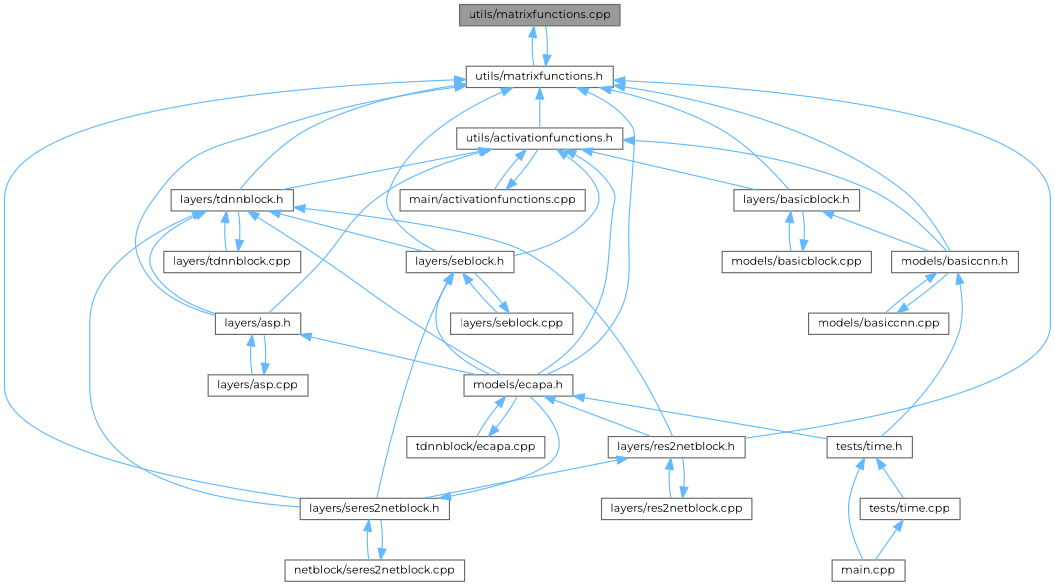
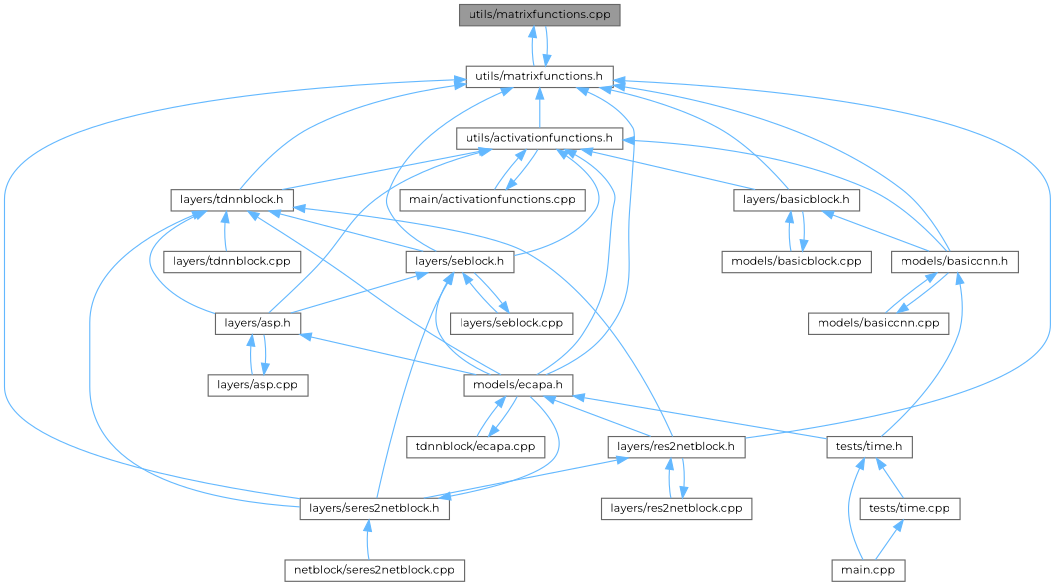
  digraph {
    fontname=Montserrat
    node [color=grey40 fillcolor=white fontname=Montserrat fontsize=10 shape=box style=filled]
    edge [color=steelblue1 dir=back fontname=Montserrat fontsize=10 labelfontname=Helvetica labelfontsize=10 style=solid]
    n1 [color=gray40 fillcolor=grey60 fontcolor=black height=0.2 label="utils/matrixfunctions.cpp" width=0.4]
    n2 [height=0.2 label="utils/matrixfunctions.h" width=0.4]
    n3 [height=0.2 label="layers/asp.h" width=0.4]
    n4 [height=0.2 label="models/ecapa.h" width=0.4]
    n5 [height=0.2 label="layers/basicblock.h" width=0.4]
    n6 [height=0.2 label="models/basiccnn.h" width=0.4]
    n7 [height=0.2 label="layers/res2netblock.h" width=0.4]
    n8 [height=0.2 label="layers/seres2netblock.h" width=0.4]
    n9 [height=0.2 label="layers/seblock.h" width=0.4]
    n10 [height=0.2 label="layers/tdnnblock.h" width=0.4]
    n11 [height=0.2 label="utils/activationfunctions.h" width=0.4]
    n12 [height=0.2 label="layers/asp.cpp" width=0.4]
    n13 [height=0.2 label="tdnnblock/ecapa.cpp" width=0.4]
    n14 [height=0.2 label="tests/time.h" width=0.4]
    n15 [height=0.2 label="models/basicblock.cpp" width=0.4]
    n16 [height=0.2 label="models/basiccnn.cpp" width=0.4]
    n17 [height=0.2 label="layers/res2netblock.cpp" width=0.4]
    n18 [height=0.2 label="netblock/seres2netblock.cpp" width=0.4]
    n19 [height=0.2 label="layers/seblock.cpp" width=0.4]
    n20 [height=0.2 label="layers/tdnnblock.cpp" width=0.4]
    n21 [height=0.2 label="main/activationfunctions.cpp" width=0.4]
    n22 [height=0.2 label="main.cpp" width=0.4]
    n23 [height=0.2 label="tests/time.cpp" width=0.4]
    n1 -> n2
    n2 -> n1
-   n2 -> n3
+   n9 -> n3
    n2 -> n4
    n2 -> n5
    n2 -> n6
    n2 -> n7
    n2 -> n8
    n2 -> n9
    n2 -> n10
    n2 -> n11
    n3 -> n4
    n3 -> n12
    n4 -> n7
    n4 -> n13
    n4 -> n14
    n5 -> n6
    n5 -> n15
    n6 -> n14
    n6 -> n16
    n7 -> n8
    n7 -> n17
    n8 -> n4
    n8 -> n18
    n9 -> n4
    n9 -> n8
    n9 -> n19
    n10 -> n3
    n10 -> n4
    n10 -> n7
    n10 -> n8
    n10 -> n9
    n10 -> n20
    n11 -> n3
    n11 -> n4
    n11 -> n5
    n11 -> n6
    n11 -> n9
    n11 -> n10
    n11 -> n21
    n12 -> n3
    n13 -> n4
    n14 -> n22
    n14 -> n23
    n15 -> n5
    n16 -> n6
    n17 -> n7
-   n18 -> n8
    n19 -> n9
-   n20 -> n10
    n21 -> n11
    n23 -> n22
  }
